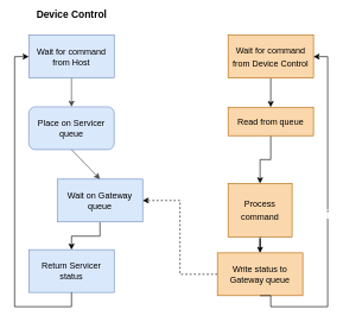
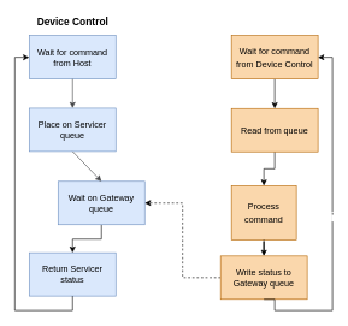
  <mxCell id="0" />
  <mxCell id="1" parent="0" />
  <mxCell id="2" value="Wait for command from Host" style="rounded=0;whiteSpace=wrap;html=1;fillColor=#dae8fc;strokeColor=#6c8ebf;" parent="1" vertex="1"><mxGeometry x="40" y="49" width="120" height="60" as="geometry" /></mxCell>
- <mxCell id="3" value="Device Control" style="text;html=1;align=center;verticalAlign=middle;resizable=0;points=[];autosize=1;strokeColor=none;fillColor=none;fontStyle=1;fontSize=14;" parent="1" vertex="1"><mxGeometry x="45" y="10" width="110" height="20" as="geometry" /></mxCell>
+ <mxCell id="3" value="Device Control" style="text;html=1;align=center;verticalAlign=middle;resizable=0;points=[];autosize=1;strokeColor=none;fillColor=none;fontStyle=1;fontSize=14;" parent="1" vertex="1"><mxGeometry x="45" y="20" width="110" height="20" as="geometry" /></mxCell>
  <mxCell id="4" value="" style="edgeStyle=none;html=1;strokeColor=#464749;fillColor=#FFFFFF;fontFamily=Arial Nova Light;fontColor=#464749;endArrow=none;endFill=0;entryX=0.5;entryY=1;entryDx=0;entryDy=0;startArrow=classic;startFill=1;" parent="1" source="5" target="2" edge="1"><mxGeometry relative="1" as="geometry"><mxPoint x="100" y="256" as="targetPoint" /></mxGeometry></mxCell>
- <mxCell id="5" value="Place on Servicer&lt;br&gt;queue" style="whiteSpace=wrap;html=1;fillColor=#dae8fc;strokeColor=#6c8ebf;rounded=1;" parent="1" vertex="1"><mxGeometry x="40" y="149.5" width="120" height="60" as="geometry" /></mxCell>
+ <mxCell id="5" value="Place on Servicer&lt;br&gt;queue" style="whiteSpace=wrap;html=1;rounded=0;fillColor=#dae8fc;strokeColor=#6c8ebf;" parent="1" vertex="1"><mxGeometry x="40" y="149.5" width="120" height="60" as="geometry" /></mxCell>
  <mxCell id="6" style="edgeStyle=orthogonalEdgeStyle;rounded=0;orthogonalLoop=1;jettySize=auto;html=1;fontFamily=Helvetica;startArrow=none;startFill=0;endArrow=classic;endFill=1;" parent="1" source="7" target="16" edge="1"><mxGeometry relative="1" as="geometry" /></mxCell>
  <mxCell id="7" value="Wait on Gateway queue" style="whiteSpace=wrap;html=1;rounded=0;fillColor=#dae8fc;strokeColor=#6c8ebf;" parent="1" vertex="1"><mxGeometry x="80" y="251" width="120" height="60" as="geometry" /></mxCell>
  <mxCell id="8" value="" style="edgeStyle=orthogonalEdgeStyle;rounded=0;orthogonalLoop=1;jettySize=auto;html=1;fontFamily=Helvetica;startArrow=none;startFill=0;endArrow=classic;endFill=1;" parent="1" source="9" target="11" edge="1"><mxGeometry relative="1" as="geometry" /></mxCell>
  <mxCell id="9" value="&lt;div style=&quot;line-height: 18px&quot;&gt;Wait for command from Device Control&lt;/div&gt;" style="rounded=0;whiteSpace=wrap;html=1;fillColor=#fad7ac;strokeColor=#b46504;" parent="1" vertex="1"><mxGeometry x="320" y="49" width="120" height="60" as="geometry" /></mxCell>
  <mxCell id="10" value="" style="edgeStyle=orthogonalEdgeStyle;rounded=0;orthogonalLoop=1;jettySize=auto;html=1;fontFamily=Helvetica;startArrow=none;startFill=0;endArrow=classic;endFill=1;" parent="1" source="11" target="12" edge="1"><mxGeometry relative="1" as="geometry" /></mxCell>
- <mxCell id="11" value="&lt;div style=&quot;line-height: 18px;&quot;&gt;Read from queue&lt;/div&gt;" style="rounded=0;whiteSpace=wrap;html=1;fillColor=#fad7ac;strokeColor=#b46504;" parent="1" vertex="1"><mxGeometry x="320" y="150" width="120" height="40" as="geometry" /></mxCell>
+ <mxCell id="11" value="&lt;div style=&quot;line-height: 18px;&quot;&gt;Read from queue&lt;/div&gt;" style="rounded=0;whiteSpace=wrap;html=1;fillColor=#fad7ac;strokeColor=#b46504;" parent="1" vertex="1"><mxGeometry x="320" y="150" width="120" height="60" as="geometry" /></mxCell>
  <mxCell id="12" value="&lt;div style=&quot;line-height: 18px;&quot;&gt;Process command&lt;/div&gt;" style="rounded=0;whiteSpace=wrap;html=1;fillColor=#fad7ac;strokeColor=#b46504;" parent="1" vertex="1"><mxGeometry x="320" y="257" width="90" height="75" as="geometry" /></mxCell>
  <mxCell id="13" value="" style="edgeStyle=orthogonalEdgeStyle;rounded=0;orthogonalLoop=1;jettySize=auto;html=1;fontFamily=Helvetica;startArrow=none;startFill=0;endArrow=classic;endFill=1;" parent="1" source="12" target="15" edge="1"><mxGeometry relative="1" as="geometry"><mxPoint x="380" y="520" as="sourcePoint" /></mxGeometry></mxCell>
  <mxCell id="14" style="edgeStyle=orthogonalEdgeStyle;rounded=0;orthogonalLoop=1;jettySize=auto;html=1;entryX=1;entryY=0.5;entryDx=0;entryDy=0;fontFamily=Helvetica;startArrow=none;startFill=0;endArrow=classic;endFill=1;dashed=1;" parent="1" source="15" target="7" edge="1"><mxGeometry relative="1" as="geometry" /></mxCell>
  <mxCell id="15" value="Write status to Gateway queue" style="whiteSpace=wrap;html=1;rounded=0;fillColor=#fad7ac;strokeColor=#b46504;" parent="1" vertex="1"><mxGeometry x="305" y="354.5" width="120" height="60" as="geometry" /></mxCell>
  <mxCell id="16" value="Return Servicer status" style="whiteSpace=wrap;html=1;rounded=0;fillColor=#dae8fc;strokeColor=#6c8ebf;" parent="1" vertex="1"><mxGeometry x="40" y="350" width="120" height="60" as="geometry" /></mxCell>
  <mxCell id="17" value="'" style="edgeStyle=orthogonalEdgeStyle;rounded=0;orthogonalLoop=1;jettySize=auto;html=1;entryX=1;entryY=0.5;entryDx=0;entryDy=0;startArrow=none;startFill=0;endArrow=classic;endFill=1;exitX=0.5;exitY=1;exitDx=0;exitDy=0;" parent="1" source="15" target="9" edge="1"><mxGeometry relative="1" as="geometry"><mxPoint x="230" y="216" as="sourcePoint" /><mxPoint x="230" y="85" as="targetPoint" /><Array as="points"><mxPoint x="380" y="430" /><mxPoint x="460" y="430" /><mxPoint x="460" y="79" /></Array></mxGeometry></mxCell>
  <mxCell id="18" style="edgeStyle=orthogonalEdgeStyle;rounded=0;orthogonalLoop=1;jettySize=auto;html=1;entryX=0;entryY=0.5;entryDx=0;entryDy=0;startArrow=none;startFill=0;endArrow=classic;endFill=1;exitX=0.5;exitY=1;exitDx=0;exitDy=0;" parent="1" source="16" target="2" edge="1"><mxGeometry relative="1" as="geometry"><mxPoint x="100" y="630" as="sourcePoint" /><mxPoint x="50" y="85" as="targetPoint" /><Array as="points"><mxPoint x="100" y="430" /><mxPoint x="20" y="430" /><mxPoint x="20" y="79" /></Array></mxGeometry></mxCell>
  <mxCell id="19" value="" style="edgeStyle=none;html=1;strokeColor=#464749;fillColor=#FFFFFF;fontFamily=Arial Nova Light;fontColor=#464749;endArrow=none;endFill=0;entryX=0.5;entryY=1;entryDx=0;entryDy=0;startArrow=classic;startFill=1;exitX=0.5;exitY=0;exitDx=0;exitDy=0;" edge="1" parent="1" source="7" target="5"><mxGeometry relative="1" as="geometry"><mxPoint x="110" y="160" as="sourcePoint" /><mxPoint x="110" y="119" as="targetPoint" /></mxGeometry></mxCell>
